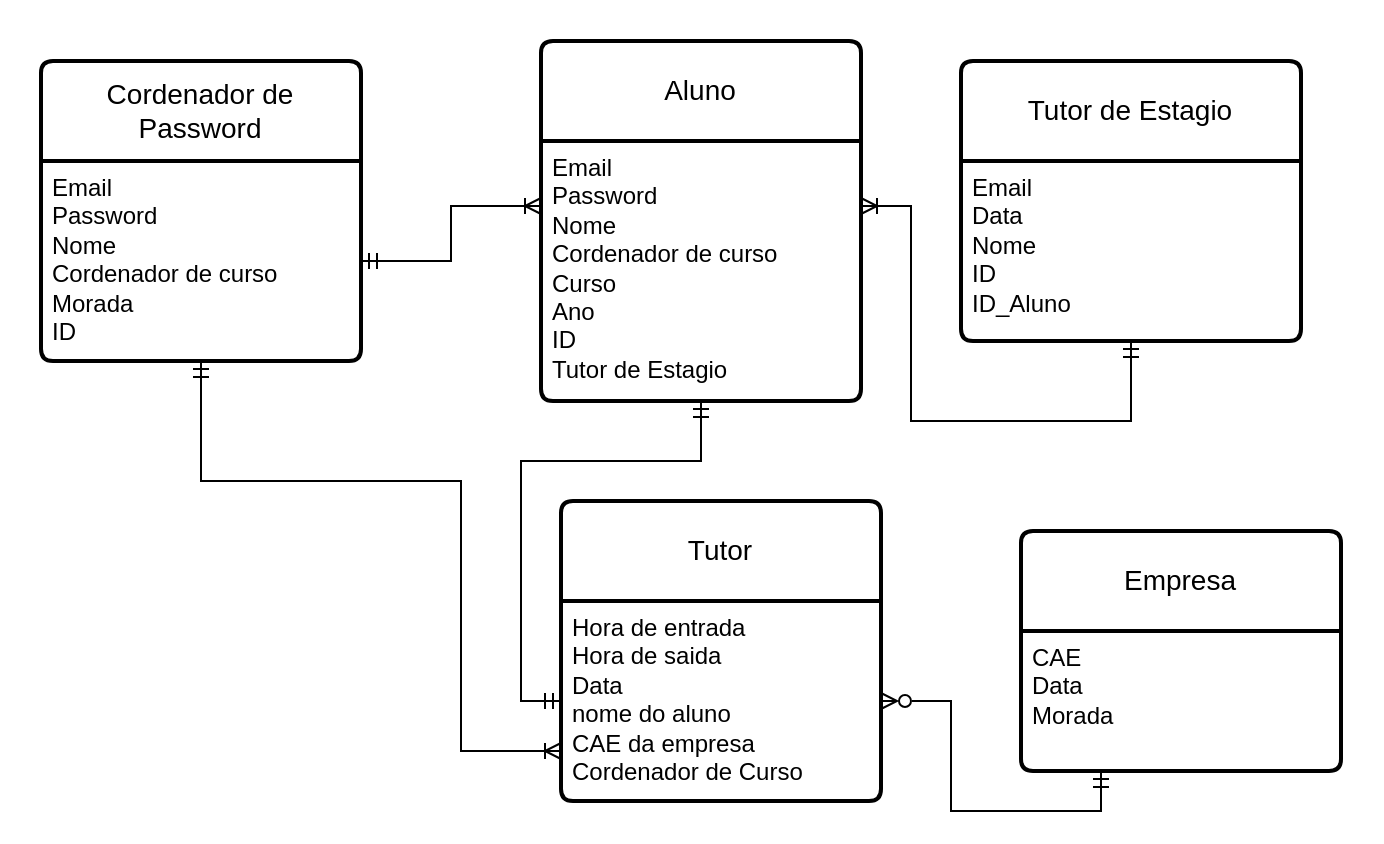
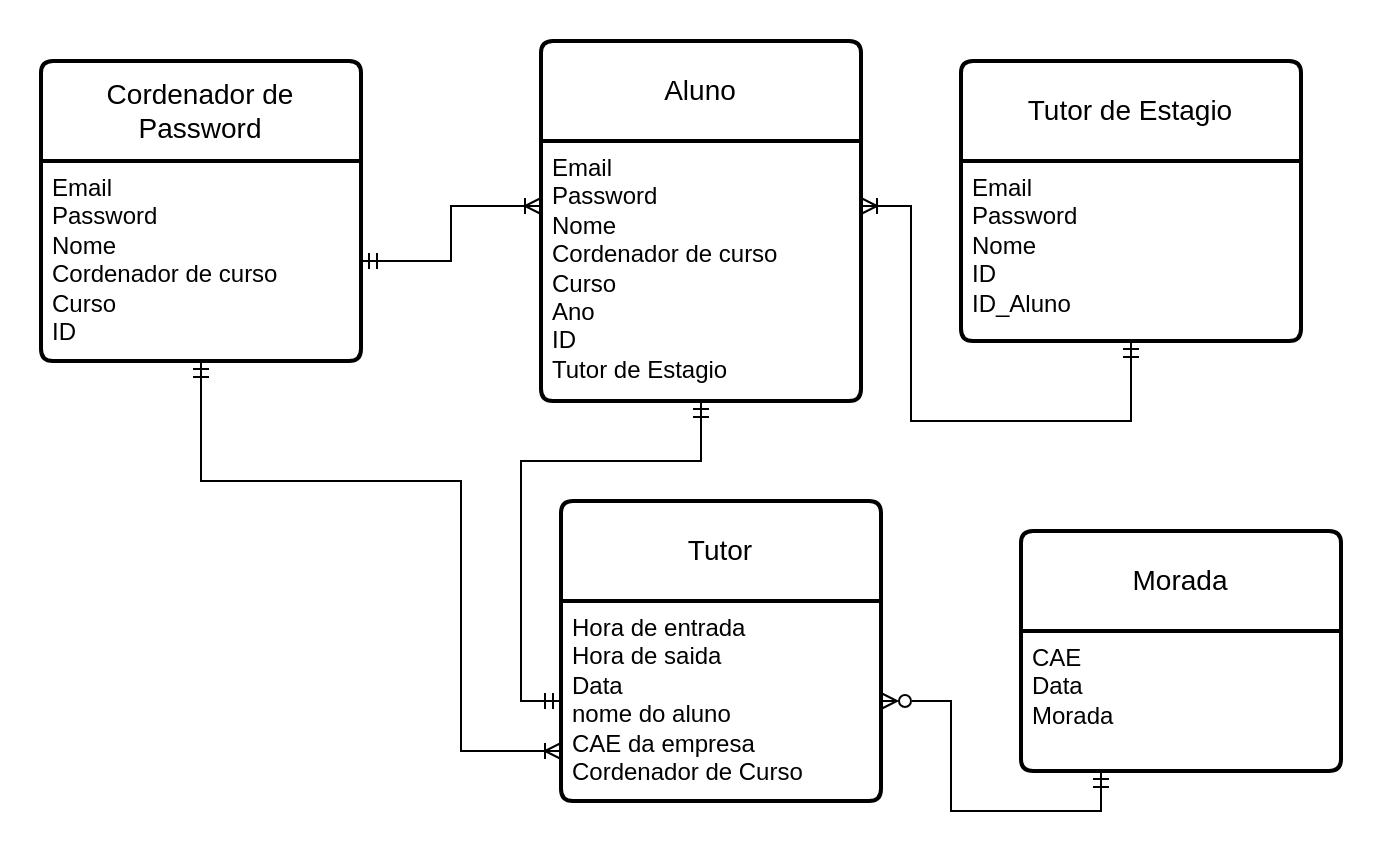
  <mxCell id="0" />
  <mxCell id="1" parent="0" />
  <mxCell id="2" value="Aluno" style="swimlane;childLayout=stackLayout;horizontal=1;startSize=50;horizontalStack=0;rounded=1;fontSize=14;fontStyle=0;strokeWidth=2;resizeParent=0;resizeLast=1;shadow=0;dashed=0;align=center;arcSize=4;whiteSpace=wrap;html=1;" parent="1" vertex="1"><mxGeometry x="270" y="20" width="160" height="180" as="geometry" /></mxCell>
  <mxCell id="3" value="Email&lt;br&gt;Password&lt;br&gt;Nome&lt;br&gt;Cordenador de curso&lt;br&gt;Curso&lt;br&gt;Ano&lt;br&gt;ID&lt;br&gt;Tutor de Estagio" style="align=left;strokeColor=none;fillColor=none;spacingLeft=4;fontSize=12;verticalAlign=top;resizable=0;rotatable=0;part=1;html=1;" parent="2" vertex="1"><mxGeometry y="50" width="160" height="130" as="geometry" /></mxCell>
- <mxCell id="4" value="Empresa" style="swimlane;childLayout=stackLayout;horizontal=1;startSize=50;horizontalStack=0;rounded=1;fontSize=14;fontStyle=0;strokeWidth=2;resizeParent=0;resizeLast=1;shadow=0;dashed=0;align=center;arcSize=4;whiteSpace=wrap;html=1;" vertex="1" parent="1"><mxGeometry x="510" y="265" width="160" height="120" as="geometry" /></mxCell>
+ <mxCell id="4" value="Morada" style="swimlane;childLayout=stackLayout;horizontal=1;startSize=50;horizontalStack=0;rounded=1;fontSize=14;fontStyle=0;strokeWidth=2;resizeParent=0;resizeLast=1;shadow=0;dashed=0;align=center;arcSize=4;whiteSpace=wrap;html=1;" vertex="1" parent="1"><mxGeometry x="510" y="265" width="160" height="120" as="geometry" /></mxCell>
  <mxCell id="5" value="CAE&lt;br&gt;Data&lt;br&gt;Morada" style="align=left;strokeColor=none;fillColor=none;spacingLeft=4;fontSize=12;verticalAlign=top;resizable=0;rotatable=0;part=1;html=1;" vertex="1" parent="4"><mxGeometry y="50" width="160" height="70" as="geometry" /></mxCell>
  <mxCell id="6" value="Tutor" style="swimlane;childLayout=stackLayout;horizontal=1;startSize=50;horizontalStack=0;rounded=1;fontSize=14;fontStyle=0;strokeWidth=2;resizeParent=0;resizeLast=1;shadow=0;dashed=0;align=center;arcSize=4;whiteSpace=wrap;html=1;" vertex="1" parent="1"><mxGeometry x="280" y="250" width="160" height="150" as="geometry" /></mxCell>
  <mxCell id="7" value="Hora de entrada&lt;br&gt;Hora de saida&lt;br&gt;Data&lt;br&gt;nome do aluno&lt;br&gt;CAE da empresa&lt;br&gt;Cordenador de Curso&lt;br&gt;" style="align=left;strokeColor=none;fillColor=none;spacingLeft=4;fontSize=12;verticalAlign=top;resizable=0;rotatable=0;part=1;html=1;" vertex="1" parent="6"><mxGeometry y="50" width="160" height="100" as="geometry" /></mxCell>
  <mxCell id="8" style="edgeStyle=orthogonalEdgeStyle;rounded=0;orthogonalLoop=1;jettySize=auto;html=1;exitX=0.25;exitY=1;exitDx=0;exitDy=0;entryX=1;entryY=0.5;entryDx=0;entryDy=0;endArrow=ERzeroToMany;endFill=0;startArrow=ERmandOne;startFill=0;" edge="1" parent="1" source="5" target="7"><mxGeometry relative="1" as="geometry" /></mxCell>
  <mxCell id="9" style="edgeStyle=orthogonalEdgeStyle;rounded=0;orthogonalLoop=1;jettySize=auto;html=1;exitX=0.5;exitY=1;exitDx=0;exitDy=0;entryX=0;entryY=0.5;entryDx=0;entryDy=0;endArrow=ERmandOne;endFill=0;startArrow=ERmandOne;startFill=0;" edge="1" parent="1" source="3" target="7"><mxGeometry relative="1" as="geometry"><Array as="points"><mxPoint x="350" y="230" /><mxPoint x="260" y="230" /><mxPoint x="260" y="350" /></Array></mxGeometry></mxCell>
  <mxCell id="10" value="Cordenador de Password" style="swimlane;childLayout=stackLayout;horizontal=1;startSize=50;horizontalStack=0;rounded=1;fontSize=14;fontStyle=0;strokeWidth=2;resizeParent=0;resizeLast=1;shadow=0;dashed=0;align=center;arcSize=4;whiteSpace=wrap;html=1;" vertex="1" parent="1"><mxGeometry x="20" y="30" width="160" height="150" as="geometry" /></mxCell>
- <mxCell id="11" value="Email&lt;br style=&quot;border-color: var(--border-color);&quot;&gt;Password&lt;br style=&quot;border-color: var(--border-color);&quot;&gt;Nome&lt;br style=&quot;border-color: var(--border-color);&quot;&gt;Cordenador de curso&lt;br&gt;Morada&lt;br&gt;ID" style="align=left;strokeColor=none;fillColor=none;spacingLeft=4;fontSize=12;verticalAlign=top;resizable=0;rotatable=0;part=1;html=1;" vertex="1" parent="10"><mxGeometry y="50" width="160" height="100" as="geometry" /></mxCell>
+ <mxCell id="11" value="Email&lt;br style=&quot;border-color: var(--border-color);&quot;&gt;Password&lt;br style=&quot;border-color: var(--border-color);&quot;&gt;Nome&lt;br style=&quot;border-color: var(--border-color);&quot;&gt;Cordenador de curso&lt;br&gt;Curso&lt;br&gt;ID" style="align=left;strokeColor=none;fillColor=none;spacingLeft=4;fontSize=12;verticalAlign=top;resizable=0;rotatable=0;part=1;html=1;" vertex="1" parent="10"><mxGeometry y="50" width="160" height="100" as="geometry" /></mxCell>
  <mxCell id="12" style="edgeStyle=orthogonalEdgeStyle;rounded=0;orthogonalLoop=1;jettySize=auto;html=1;exitX=0.5;exitY=1;exitDx=0;exitDy=0;entryX=0;entryY=0.75;entryDx=0;entryDy=0;endArrow=ERoneToMany;endFill=0;startArrow=ERmandOne;startFill=0;" edge="1" parent="1" source="11" target="7"><mxGeometry relative="1" as="geometry"><Array as="points"><mxPoint x="100" y="240" /><mxPoint x="230" y="240" /><mxPoint x="230" y="375" /></Array></mxGeometry></mxCell>
  <mxCell id="13" value="Tutor de Estagio" style="swimlane;childLayout=stackLayout;horizontal=1;startSize=50;horizontalStack=0;rounded=1;fontSize=14;fontStyle=0;strokeWidth=2;resizeParent=0;resizeLast=1;shadow=0;dashed=0;align=center;arcSize=4;whiteSpace=wrap;html=1;" vertex="1" parent="1"><mxGeometry x="480" y="30" width="170" height="140" as="geometry" /></mxCell>
- <mxCell id="14" value="Email&lt;br&gt;Data&lt;br&gt;Nome&lt;br&gt;ID&lt;br&gt;ID_Aluno" style="align=left;strokeColor=none;fillColor=none;spacingLeft=4;fontSize=12;verticalAlign=top;resizable=0;rotatable=0;part=1;html=1;" vertex="1" parent="13"><mxGeometry y="50" width="170" height="90" as="geometry" /></mxCell>
+ <mxCell id="14" value="Email&lt;br&gt;Password&lt;br&gt;Nome&lt;br&gt;ID&lt;br&gt;ID_Aluno" style="align=left;strokeColor=none;fillColor=none;spacingLeft=4;fontSize=12;verticalAlign=top;resizable=0;rotatable=0;part=1;html=1;" vertex="1" parent="13"><mxGeometry y="50" width="170" height="90" as="geometry" /></mxCell>
  <mxCell id="15" style="edgeStyle=orthogonalEdgeStyle;rounded=0;orthogonalLoop=1;jettySize=auto;html=1;exitX=1;exitY=0.25;exitDx=0;exitDy=0;entryX=0.5;entryY=1;entryDx=0;entryDy=0;endArrow=ERmandOne;endFill=0;startArrow=ERoneToMany;startFill=0;" edge="1" parent="1" source="3" target="14"><mxGeometry relative="1" as="geometry"><Array as="points"><mxPoint x="455" y="103" /><mxPoint x="455" y="210" /><mxPoint x="565" y="210" /></Array></mxGeometry></mxCell>
  <mxCell id="16" style="edgeStyle=orthogonalEdgeStyle;rounded=0;orthogonalLoop=1;jettySize=auto;html=1;exitX=0;exitY=0.25;exitDx=0;exitDy=0;entryX=1;entryY=0.5;entryDx=0;entryDy=0;endArrow=ERmandOne;endFill=0;startArrow=ERoneToMany;startFill=0;" edge="1" parent="1" source="3" target="11"><mxGeometry relative="1" as="geometry" /></mxCell>
